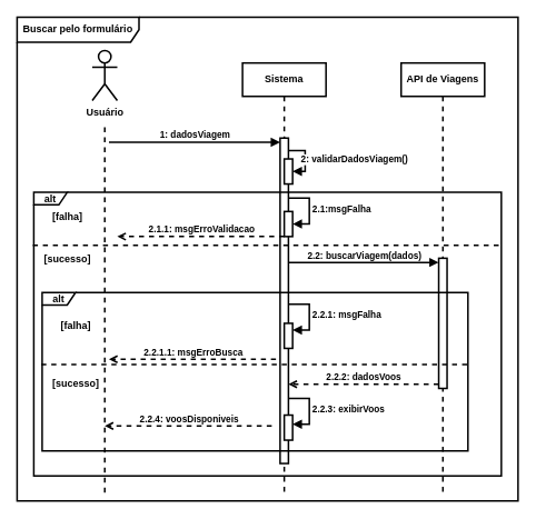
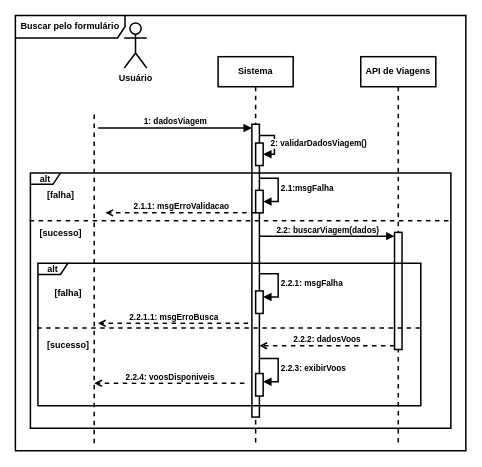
  <mxCell id="0" />
  <mxCell id="1" parent="0" />
  <mxCell id="2" value="Buscar pelo formulário" style="shape=umlFrame;whiteSpace=wrap;html=1;pointerEvents=0;width=146;height=30;fontStyle=1;strokeWidth=2;" vertex="1" parent="1"><mxGeometry x="20" y="20" width="600" height="580" as="geometry" /></mxCell>
  <mxCell id="3" value="Sistema" style="shape=umlLifeline;perimeter=lifelinePerimeter;whiteSpace=wrap;html=1;container=1;dropTarget=0;collapsible=0;recursiveResize=0;outlineConnect=0;portConstraint=eastwest;newEdgeStyle={&quot;curved&quot;:0,&quot;rounded&quot;:0};fontStyle=1;strokeWidth=2;" vertex="1" parent="1"><mxGeometry x="290" y="75" width="100" height="515" as="geometry" /></mxCell>
  <mxCell id="4" value="" style="html=1;points=[[0,0,0,0,5],[0,1,0,0,-5],[1,0,0,0,5],[1,1,0,0,-5]];perimeter=orthogonalPerimeter;outlineConnect=0;targetShapes=umlLifeline;portConstraint=eastwest;newEdgeStyle={&quot;curved&quot;:0,&quot;rounded&quot;:0};strokeWidth=2;fontStyle=1" vertex="1" parent="3"><mxGeometry x="45" y="90" width="10" height="390" as="geometry" /></mxCell>
  <mxCell id="5" value="" style="html=1;points=[[0,0,0,0,5],[0,1,0,0,-5],[1,0,0,0,5],[1,1,0,0,-5]];perimeter=orthogonalPerimeter;outlineConnect=0;targetShapes=umlLifeline;portConstraint=eastwest;newEdgeStyle={&quot;curved&quot;:0,&quot;rounded&quot;:0};strokeWidth=2;fontStyle=1" vertex="1" parent="3"><mxGeometry x="50" y="312" width="10" height="30" as="geometry" /></mxCell>
  <mxCell id="6" value="2.2.1: msgFalha" style="html=1;align=left;spacingLeft=2;endArrow=block;rounded=0;edgeStyle=orthogonalEdgeStyle;curved=0;rounded=0;strokeWidth=2;fontStyle=1" edge="1" parent="3"><mxGeometry relative="1" as="geometry"><mxPoint x="55" y="289" as="sourcePoint" /><Array as="points"><mxPoint x="80" y="289" /><mxPoint x="80" y="320" /></Array><mxPoint x="60" y="320" as="targetPoint" /></mxGeometry></mxCell>
  <mxCell id="7" value="" style="html=1;points=[[0,0,0,0,5],[0,1,0,0,-5],[1,0,0,0,5],[1,1,0,0,-5]];perimeter=orthogonalPerimeter;outlineConnect=0;targetShapes=umlLifeline;portConstraint=eastwest;newEdgeStyle={&quot;curved&quot;:0,&quot;rounded&quot;:0};strokeWidth=2;fontStyle=1" vertex="1" parent="3"><mxGeometry x="50" y="422" width="10" height="30" as="geometry" /></mxCell>
  <mxCell id="8" value="2.2.3: exibirVoos" style="html=1;align=left;spacingLeft=2;endArrow=block;rounded=0;edgeStyle=orthogonalEdgeStyle;curved=0;rounded=0;strokeWidth=2;fontStyle=1" edge="1" parent="3"><mxGeometry x="0.005" relative="1" as="geometry"><mxPoint x="55" y="402" as="sourcePoint" /><Array as="points"><mxPoint x="80" y="402" /><mxPoint x="80" y="433" /></Array><mxPoint x="60" y="433" as="targetPoint" /><mxPoint as="offset" /></mxGeometry></mxCell>
  <mxCell id="9" value="API de Viagens" style="shape=umlLifeline;perimeter=lifelinePerimeter;whiteSpace=wrap;html=1;container=1;dropTarget=0;collapsible=0;recursiveResize=0;outlineConnect=0;portConstraint=eastwest;newEdgeStyle={&quot;curved&quot;:0,&quot;rounded&quot;:0};fontStyle=1;strokeWidth=2;" vertex="1" parent="1"><mxGeometry x="480" y="75" width="100" height="515" as="geometry" /></mxCell>
  <mxCell id="10" value="" style="html=1;points=[[0,0,0,0,5],[0,1,0,0,-5],[1,0,0,0,5],[1,1,0,0,-5]];perimeter=orthogonalPerimeter;outlineConnect=0;targetShapes=umlLifeline;portConstraint=eastwest;newEdgeStyle={&quot;curved&quot;:0,&quot;rounded&quot;:0};strokeWidth=2;fontStyle=1" vertex="1" parent="9"><mxGeometry x="45" y="234" width="10" height="156" as="geometry" /></mxCell>
- <mxCell id="11" value="&lt;span&gt;Usuário&lt;/span&gt;" style="shape=umlActor;verticalLabelPosition=bottom;verticalAlign=top;html=1;outlineConnect=0;strokeWidth=2;fontStyle=1" vertex="1" parent="1"><mxGeometry x="110" y="60" width="30" height="60" as="geometry" /></mxCell>
+ <mxCell id="11" value="&lt;span&gt;Usuário&lt;/span&gt;" style="shape=umlActor;verticalLabelPosition=bottom;verticalAlign=top;html=1;outlineConnect=0;strokeWidth=2;fontStyle=1" vertex="1" parent="1"><mxGeometry x="165" y="30" width="30" height="60" as="geometry" /></mxCell>
  <mxCell id="12" value="" style="endArrow=none;dashed=1;html=1;rounded=0;fontStyle=1;strokeWidth=2;" edge="1" parent="1"><mxGeometry width="50" height="50" relative="1" as="geometry"><mxPoint x="125" y="590" as="sourcePoint" /><mxPoint x="125" y="150" as="targetPoint" /></mxGeometry></mxCell>
  <mxCell id="13" value="1: dadosViagem" style="html=1;verticalAlign=bottom;endArrow=block;curved=0;rounded=0;strokeWidth=2;fontStyle=1" edge="1" parent="1" target="4"><mxGeometry width="80" relative="1" as="geometry"><mxPoint x="130" y="170" as="sourcePoint" /><mxPoint x="330" y="170" as="targetPoint" /><Array as="points"><mxPoint x="155.5" y="170" /></Array></mxGeometry></mxCell>
  <mxCell id="14" value="" style="html=1;points=[[0,0,0,0,5],[0,1,0,0,-5],[1,0,0,0,5],[1,1,0,0,-5]];perimeter=orthogonalPerimeter;outlineConnect=0;targetShapes=umlLifeline;portConstraint=eastwest;newEdgeStyle={&quot;curved&quot;:0,&quot;rounded&quot;:0};strokeWidth=2;fontStyle=1" vertex="1" parent="1"><mxGeometry x="340" y="190" width="10" height="30" as="geometry" /></mxCell>
  <mxCell id="15" style="edgeStyle=orthogonalEdgeStyle;rounded=0;orthogonalLoop=1;jettySize=auto;html=1;curved=0;endArrow=block;endFill=1;fontStyle=1;strokeWidth=2;" edge="1" parent="1" target="14"><mxGeometry relative="1" as="geometry"><mxPoint x="345" y="180" as="sourcePoint" /><Array as="points"><mxPoint x="345" y="180" /><mxPoint x="365" y="180" /><mxPoint x="365" y="205" /></Array></mxGeometry></mxCell>
  <mxCell id="16" value="2: validarDadosViagem()" style="edgeLabel;html=1;align=center;verticalAlign=middle;resizable=0;points=[];fontStyle=1" vertex="1" connectable="0" parent="15"><mxGeometry x="0.006" y="-1" relative="1" as="geometry"><mxPoint x="59" as="offset" /></mxGeometry></mxCell>
  <mxCell id="17" value="alt" style="shape=umlFrame;whiteSpace=wrap;html=1;pointerEvents=0;width=40;height=15;fontStyle=1;strokeWidth=2;" vertex="1" parent="1"><mxGeometry x="40" y="230" width="560" height="340" as="geometry" /></mxCell>
  <mxCell id="18" value="[sucesso]" style="text;html=1;align=center;verticalAlign=middle;resizable=0;points=[];autosize=1;strokeColor=none;fillColor=none;fontStyle=1" vertex="1" parent="1"><mxGeometry x="45" y="295" width="70" height="30" as="geometry" /></mxCell>
  <mxCell id="19" value="[falha]" style="text;html=1;align=center;verticalAlign=middle;resizable=0;points=[];autosize=1;strokeColor=none;fillColor=none;fontStyle=1" vertex="1" parent="1"><mxGeometry x="50" y="245" width="60" height="30" as="geometry" /></mxCell>
  <mxCell id="20" value="" style="endArrow=none;dashed=1;html=1;rounded=0;exitX=-0.002;exitY=0.468;exitDx=0;exitDy=0;exitPerimeter=0;entryX=1;entryY=0.468;entryDx=0;entryDy=0;entryPerimeter=0;fontStyle=1;strokeWidth=2;" edge="1" parent="1"><mxGeometry width="50" height="50" relative="1" as="geometry"><mxPoint x="38.88" y="293.58" as="sourcePoint" /><mxPoint x="600" y="293.58" as="targetPoint" /></mxGeometry></mxCell>
  <mxCell id="21" value="" style="html=1;points=[[0,0,0,0,5],[0,1,0,0,-5],[1,0,0,0,5],[1,1,0,0,-5]];perimeter=orthogonalPerimeter;outlineConnect=0;targetShapes=umlLifeline;portConstraint=eastwest;newEdgeStyle={&quot;curved&quot;:0,&quot;rounded&quot;:0};strokeWidth=2;fontStyle=1" vertex="1" parent="1"><mxGeometry x="340" y="253" width="10" height="30" as="geometry" /></mxCell>
  <mxCell id="22" value="2.1:msgFalha" style="html=1;align=left;spacingLeft=2;endArrow=block;rounded=0;edgeStyle=orthogonalEdgeStyle;curved=0;rounded=0;strokeWidth=2;fontStyle=1" edge="1" parent="1" target="21"><mxGeometry relative="1" as="geometry"><mxPoint x="345" y="237" as="sourcePoint" /><Array as="points"><mxPoint x="370" y="237" /><mxPoint x="370" y="268" /></Array><mxPoint x="350" y="257" as="targetPoint" /></mxGeometry></mxCell>
  <mxCell id="23" style="edgeStyle=orthogonalEdgeStyle;rounded=0;orthogonalLoop=1;jettySize=auto;html=1;curved=0;endArrow=block;endFill=1;entryX=0;entryY=0;entryDx=0;entryDy=5;entryPerimeter=0;fontStyle=1;strokeWidth=2;" edge="1" parent="1" target="10"><mxGeometry relative="1" as="geometry"><mxPoint x="345" y="314" as="sourcePoint" /><mxPoint x="525" y="314" as="targetPoint" /><Array as="points"><mxPoint x="525" y="314" /></Array></mxGeometry></mxCell>
  <mxCell id="24" value="2.2: buscarViagem(dados)" style="edgeLabel;html=1;align=center;verticalAlign=middle;resizable=0;points=[];fontStyle=1" vertex="1" connectable="0" parent="23"><mxGeometry x="-0.002" y="-4" relative="1" as="geometry"><mxPoint y="-13" as="offset" /></mxGeometry></mxCell>
  <mxCell id="25" value="alt" style="shape=umlFrame;whiteSpace=wrap;html=1;pointerEvents=0;width=40;height=15;fontStyle=1;strokeWidth=2;" vertex="1" parent="1"><mxGeometry x="50" y="350" width="510" height="190" as="geometry" /></mxCell>
  <mxCell id="26" value="" style="endArrow=none;dashed=1;html=1;rounded=0;exitX=-0.002;exitY=0.472;exitDx=0;exitDy=0;exitPerimeter=0;entryX=1.001;entryY=0.472;entryDx=0;entryDy=0;entryPerimeter=0;fontStyle=1;strokeWidth=2;" edge="1" parent="1"><mxGeometry width="50" height="50" relative="1" as="geometry"><mxPoint x="48.98" y="436.28" as="sourcePoint" /><mxPoint x="560.51" y="436.28" as="targetPoint" /></mxGeometry></mxCell>
  <mxCell id="27" value="[falha]" style="text;html=1;align=center;verticalAlign=middle;resizable=0;points=[];autosize=1;strokeColor=none;fillColor=none;fontStyle=1" vertex="1" parent="1"><mxGeometry x="60" y="375" width="60" height="30" as="geometry" /></mxCell>
  <mxCell id="28" value="[sucesso]" style="text;html=1;align=center;verticalAlign=middle;resizable=0;points=[];autosize=1;strokeColor=none;fillColor=none;fontStyle=1" vertex="1" parent="1"><mxGeometry x="55" y="444" width="70" height="30" as="geometry" /></mxCell>
  <mxCell id="29" value="" style="html=1;verticalAlign=bottom;labelBackgroundColor=none;endArrow=open;endFill=0;dashed=1;rounded=0;exitX=0;exitY=1;exitDx=0;exitDy=-5;exitPerimeter=0;fontStyle=1;strokeWidth=2;" edge="1" parent="1" source="10" target="4"><mxGeometry width="160" relative="1" as="geometry"><mxPoint x="530" y="342.17" as="sourcePoint" /><mxPoint x="350" y="340" as="targetPoint" /></mxGeometry></mxCell>
  <mxCell id="30" value="2.2.2: dadosVoos" style="edgeLabel;html=1;align=center;verticalAlign=middle;resizable=0;points=[];fontStyle=1" connectable="0" vertex="1" parent="29"><mxGeometry x="0.138" y="-2" relative="1" as="geometry"><mxPoint x="11" y="-7" as="offset" /></mxGeometry></mxCell>
  <mxCell id="31" style="edgeStyle=orthogonalEdgeStyle;rounded=0;orthogonalLoop=1;jettySize=auto;html=1;curved=0;dashed=1;endArrow=open;endFill=0;fontStyle=1;strokeWidth=2;" edge="1" parent="1"><mxGeometry relative="1" as="geometry"><Array as="points"><mxPoint x="155.33" y="282.5" /></Array><mxPoint x="340" y="283" as="sourcePoint" /><mxPoint x="140" y="283" as="targetPoint" /></mxGeometry></mxCell>
  <mxCell id="32" value="2.1.1: msgErroValidacao" style="edgeLabel;html=1;align=center;verticalAlign=middle;resizable=0;points=[];fontStyle=1" connectable="0" vertex="1" parent="31"><mxGeometry x="0.055" y="-1" relative="1" as="geometry"><mxPoint x="6" y="-8" as="offset" /></mxGeometry></mxCell>
  <mxCell id="33" style="edgeStyle=orthogonalEdgeStyle;rounded=0;orthogonalLoop=1;jettySize=auto;html=1;curved=0;dashed=1;endArrow=open;endFill=0;fontStyle=1;strokeWidth=2;" edge="1" parent="1"><mxGeometry relative="1" as="geometry"><Array as="points"><mxPoint x="145.33" y="429.5" /></Array><mxPoint x="330" y="430" as="sourcePoint" /><mxPoint x="130" y="430" as="targetPoint" /></mxGeometry></mxCell>
  <mxCell id="34" value="2.2.1.1: msgErroBusca" style="edgeLabel;html=1;align=center;verticalAlign=middle;resizable=0;points=[];fontStyle=1" connectable="0" vertex="1" parent="33"><mxGeometry x="0.055" y="-1" relative="1" as="geometry"><mxPoint x="6" y="-8" as="offset" /></mxGeometry></mxCell>
  <mxCell id="35" style="edgeStyle=orthogonalEdgeStyle;rounded=0;orthogonalLoop=1;jettySize=auto;html=1;curved=0;dashed=1;endArrow=open;endFill=0;fontStyle=1;strokeWidth=2;" edge="1" parent="1"><mxGeometry relative="1" as="geometry"><Array as="points"><mxPoint x="140.33" y="509.5" /></Array><mxPoint x="325" y="510" as="sourcePoint" /><mxPoint x="125" y="510" as="targetPoint" /></mxGeometry></mxCell>
  <mxCell id="36" value="2.2.4: voosDisponiveis" style="edgeLabel;html=1;align=center;verticalAlign=middle;resizable=0;points=[];fontStyle=1" connectable="0" vertex="1" parent="35"><mxGeometry x="0.055" y="-1" relative="1" as="geometry"><mxPoint x="6" y="-8" as="offset" /></mxGeometry></mxCell>
